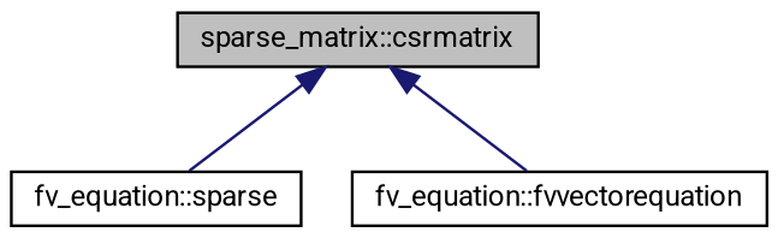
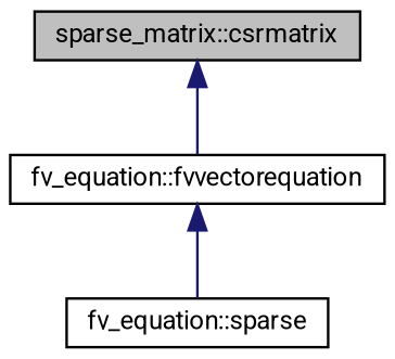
  digraph {
    fontname=Roboto
    node [color=black fillcolor=white fontname=Roboto fontsize=10 shape=record style=filled]
    edge [color=midnightblue dir=back fontname=Roboto fontsize=10 labelfontname=Helvetica labelfontsize=10 style=solid]
    n1 [fillcolor=grey75 fontcolor=black height=0.2 label="sparse_matrix::csrmatrix" width=0.4]
    n2 [height=0.2 label="fv_equation::sparse" width=0.4]
    n3 [height=0.2 label="fv_equation::fvvectorequation" width=0.4]
-   n1 -> n2
+   n3 -> n2
    n1 -> n3
  }
